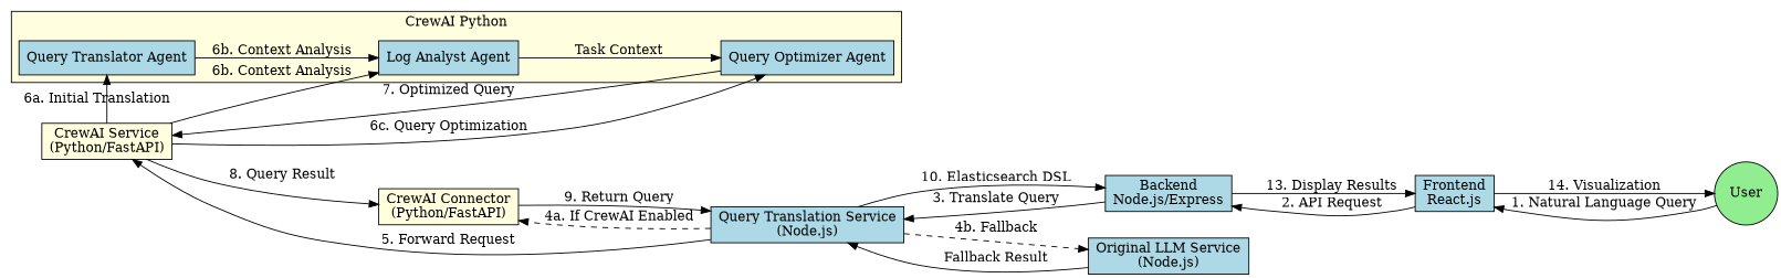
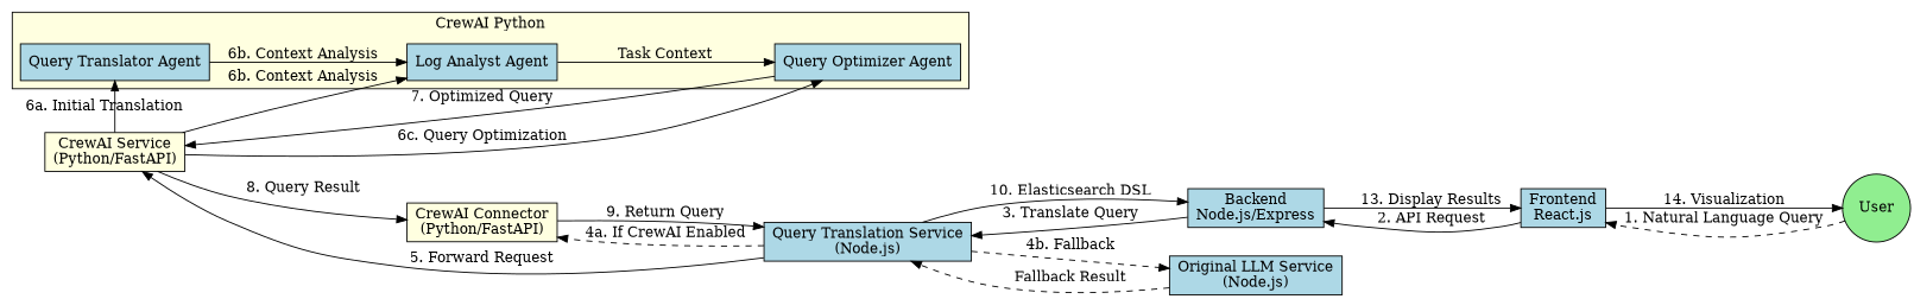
  digraph {
    rankdir=LR
    node [fillcolor=lightblue shape=box style=filled]
    n1 [label="Query Translator Agent"]
    n2 [label="Log Analyst Agent"]
    n3 [label="Query Optimizer Agent"]
    n4 [fillcolor=lightyellow label="CrewAI Service\n(Python/FastAPI)"]
    n5 [fillcolor=lightgreen label=User shape=circle]
    n6 [label="Frontend\nReact.js"]
    n7 [label="Backend\nNode.js/Express"]
    n8 [label="Query Translation Service\n(Node.js)"]
    n9 [label="Original LLM Service\n(Node.js)"]
    n10 [fillcolor=lightyellow label="CrewAI Connector\n(Python/FastAPI)"]
    subgraph cluster_1 {
      fillcolor=lightyellow
      label="CrewAI Python"
      style=filled
      n1
      n2
      n3
    }
    n1 -> n2 [label="6b. Context Analysis"]
    n2 -> n3 [label="Task Context"]
    n3 -> n4 [label="7. Optimized Query"]
    n4 -> n1 [label="6a. Initial Translation"]
    n4 -> n2 [label="6b. Context Analysis"]
    n4 -> n3 [label="6c. Query Optimization"]
    n4 -> n10 [label="8. Query Result"]
-   n5 -> n6 [label="1. Natural Language Query"]
+   n5 -> n6 [label="1. Natural Language Query" style=dashed]
    n6 -> n5 [label="14. Visualization"]
    n6 -> n7 [label="2. API Request"]
    n7 -> n6 [label="13. Display Results"]
    n7 -> n8 [label="3. Translate Query"]
    n8 -> n4 [label="5. Forward Request"]
    n8 -> n7 [label="10. Elasticsearch DSL"]
    n8 -> n9 [label="4b. Fallback" style=dashed]
    n8 -> n10 [label="4a. If CrewAI Enabled" style=dashed]
-   n9 -> n8 [label="Fallback Result"]
+   n9 -> n8 [label="Fallback Result" style=dashed]
    n10 -> n8 [label="9. Return Query"]
  }
